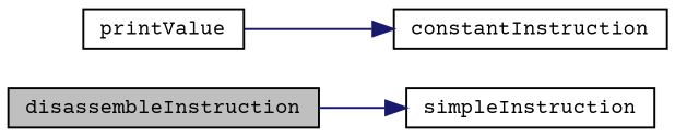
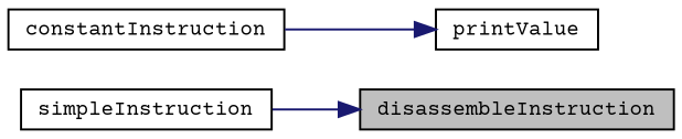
  digraph {
    fontname="Courier Prime"
    rankdir=LR
    node [color=black fillcolor=white fontname="Courier Prime" fontsize=10 shape=record style=filled]
    edge [color=midnightblue fontname="Courier Prime" fontsize=10 labelfontname=Helvetica labelfontsize=10 style=solid]
    n1 [fillcolor=grey75 fontcolor=black height=0.2 label=disassembleInstruction width=0.4]
    n2 [height=0.2 label=simpleInstruction width=0.4]
    n3 [height=0.2 label=constantInstruction width=0.4]
    n4 [height=0.2 label=printValue width=0.4]
-   n1 -> n2
-   n4 -> n3
+   n2 -> n1
+   n3 -> n4
  }
